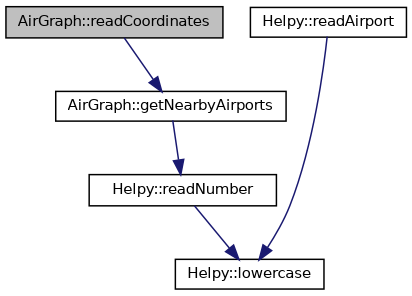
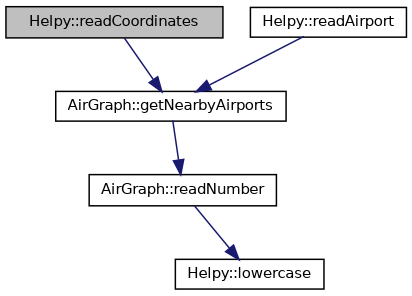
  digraph {
    rankdir=TB
    node [color=black fillcolor=white fontname=Helvetica fontsize=10 shape=record style=filled]
    edge [color=midnightblue fontname=Helvetica fontsize=10 labelfontname=Helvetica labelfontsize=10 style=solid]
-   n1 [fillcolor=grey75 fontcolor=black height=0.2 label="AirGraph::readCoordinates" width=0.4]
+   n1 [fillcolor=grey75 fontcolor=black height=0.2 label="Helpy::readCoordinates" width=0.4]
    n2 [height=0.2 label="AirGraph::getNearbyAirports" width=0.4]
-   n3 [height=0.2 label="Helpy::readNumber" width=0.4]
+   n3 [height=0.2 label="AirGraph::readNumber" width=0.4]
    n4 [height=0.2 label="Helpy::readAirport" width=0.4]
    n5 [height=0.2 label="Helpy::lowercase" width=0.4]
    n1 -> n2
    n2 -> n3
    n3 -> n5
-   n4 -> n5
+   n4 -> n2
  }
